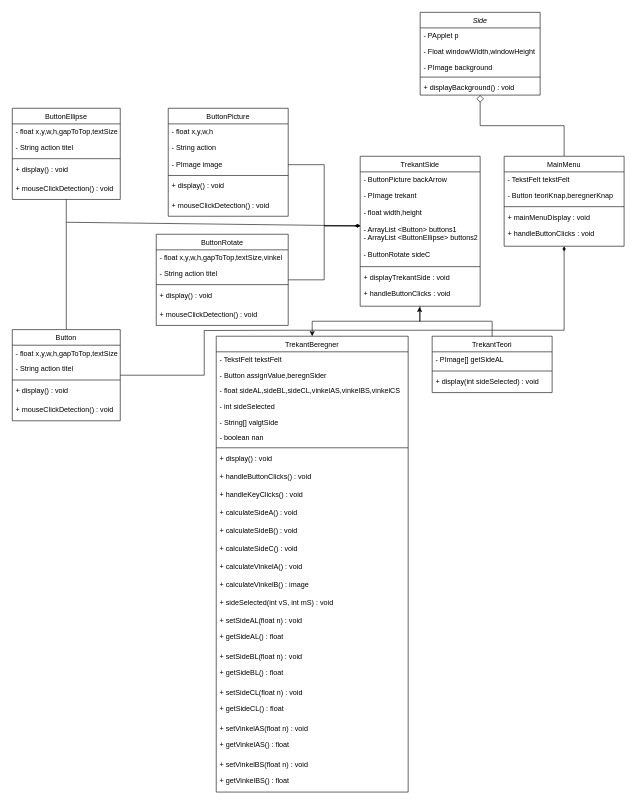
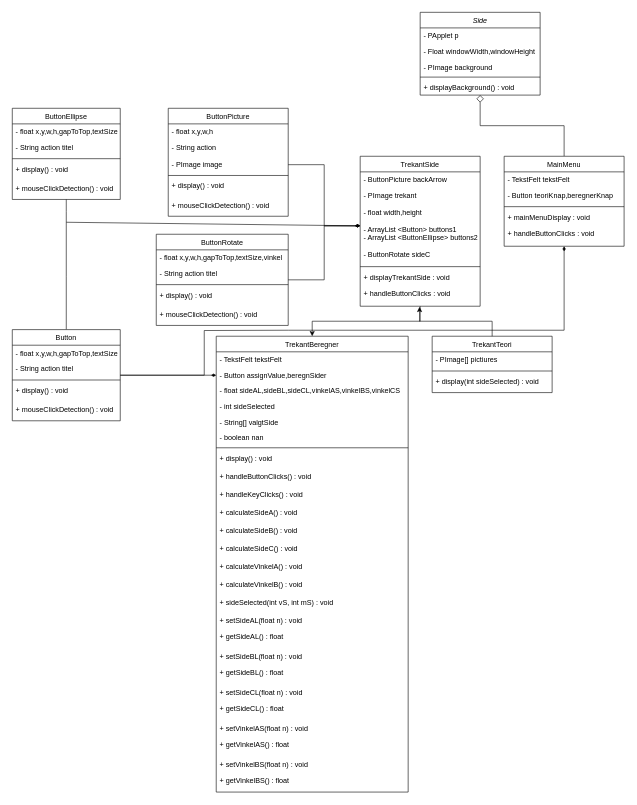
  <mxCell id="0" />
  <mxCell id="1" parent="0" />
  <mxCell id="2" value="Side" style="swimlane;fontStyle=2;align=center;verticalAlign=top;childLayout=stackLayout;horizontal=1;startSize=26;horizontalStack=0;resizeParent=1;resizeLast=0;collapsible=1;marginBottom=0;rounded=0;shadow=0;strokeWidth=1;" parent="1" vertex="1"><mxGeometry x="700" y="20" width="200" height="138" as="geometry"><mxRectangle x="230" y="140" width="160" height="26" as="alternateBounds" /></mxGeometry></mxCell>
  <mxCell id="3" value="- PApplet p" style="text;align=left;verticalAlign=top;spacingLeft=4;spacingRight=4;overflow=hidden;rotatable=0;points=[[0,0.5],[1,0.5]];portConstraint=eastwest;" vertex="1" parent="2"><mxGeometry y="26" width="200" height="26" as="geometry" /></mxCell>
  <mxCell id="4" value="- Float windowWidth,windowHeight" style="text;align=left;verticalAlign=top;spacingLeft=4;spacingRight=4;overflow=hidden;rotatable=0;points=[[0,0.5],[1,0.5]];portConstraint=eastwest;" parent="2" vertex="1"><mxGeometry y="52" width="200" height="26" as="geometry" /></mxCell>
  <mxCell id="5" value="- PImage background" style="text;align=left;verticalAlign=top;spacingLeft=4;spacingRight=4;overflow=hidden;rotatable=0;points=[[0,0.5],[1,0.5]];portConstraint=eastwest;rounded=0;shadow=0;html=0;" parent="2" vertex="1"><mxGeometry y="78" width="200" height="26" as="geometry" /></mxCell>
  <mxCell id="6" value="" style="line;html=1;strokeWidth=1;align=left;verticalAlign=middle;spacingTop=-1;spacingLeft=3;spacingRight=3;rotatable=0;labelPosition=right;points=[];portConstraint=eastwest;" parent="2" vertex="1"><mxGeometry y="104" width="200" height="8" as="geometry" /></mxCell>
  <mxCell id="7" value="+ displayBackground() : void" style="text;align=left;verticalAlign=top;spacingLeft=4;spacingRight=4;overflow=hidden;rotatable=0;points=[[0,0.5],[1,0.5]];portConstraint=eastwest;" parent="2" vertex="1"><mxGeometry y="112" width="200" height="26" as="geometry" /></mxCell>
  <mxCell id="8" value="" style="edgeStyle=orthogonalEdgeStyle;rounded=0;orthogonalLoop=1;jettySize=auto;html=1;" edge="1" parent="1" source="9" target="20"><mxGeometry relative="1" as="geometry" /></mxCell>
  <mxCell id="9" value="TrekantSide" style="swimlane;fontStyle=0;align=center;verticalAlign=top;childLayout=stackLayout;horizontal=1;startSize=26;horizontalStack=0;resizeParent=1;resizeLast=0;collapsible=1;marginBottom=0;rounded=0;shadow=0;strokeWidth=1;" parent="1" vertex="1"><mxGeometry x="600" y="260" width="200" height="250" as="geometry"><mxRectangle x="130" y="380" width="160" height="26" as="alternateBounds" /></mxGeometry></mxCell>
  <mxCell id="10" value="- ButtonPicture backArrow" style="text;align=left;verticalAlign=top;spacingLeft=4;spacingRight=4;overflow=hidden;rotatable=0;points=[[0,0.5],[1,0.5]];portConstraint=eastwest;" parent="9" vertex="1"><mxGeometry y="26" width="200" height="26" as="geometry" /></mxCell>
  <mxCell id="11" value="- PImage trekant&#10;&#10;- float width,height&#10;&#10;- ArrayList &lt;Button&gt; buttons1&#10;- ArrayList &lt;ButtonEllipse&gt; buttons2&#10;&#10;- ButtonRotate sideC" style="text;align=left;verticalAlign=top;spacingLeft=4;spacingRight=4;overflow=hidden;rotatable=0;points=[[0,0.5],[1,0.5]];portConstraint=eastwest;rounded=0;shadow=0;html=0;" parent="9" vertex="1"><mxGeometry y="52" width="200" height="128" as="geometry" /></mxCell>
  <mxCell id="12" value="" style="line;html=1;strokeWidth=1;align=left;verticalAlign=middle;spacingTop=-1;spacingLeft=3;spacingRight=3;rotatable=0;labelPosition=right;points=[];portConstraint=eastwest;" parent="9" vertex="1"><mxGeometry y="180" width="200" height="8" as="geometry" /></mxCell>
  <mxCell id="13" value="+ displayTrekantSide : void&#10;&#10;+ handleButtonClicks : void" style="text;align=left;verticalAlign=top;spacingLeft=4;spacingRight=4;overflow=hidden;rotatable=0;points=[[0,0.5],[1,0.5]];portConstraint=eastwest;" parent="9" vertex="1"><mxGeometry y="188" width="200" height="62" as="geometry" /></mxCell>
  <mxCell id="14" value="" style="endArrow=diamond;endSize=10;endFill=0;shadow=0;strokeWidth=1;rounded=0;curved=0;edgeStyle=elbowEdgeStyle;elbow=vertical;exitX=0.5;exitY=0;exitDx=0;exitDy=0;" parent="1" source="15" target="2" edge="1"><mxGeometry width="160" relative="1" as="geometry"><mxPoint x="920" y="260" as="sourcePoint" /><mxPoint x="790" y="171" as="targetPoint" /></mxGeometry></mxCell>
  <mxCell id="15" value="MainMenu" style="swimlane;fontStyle=0;align=center;verticalAlign=top;childLayout=stackLayout;horizontal=1;startSize=26;horizontalStack=0;resizeParent=1;resizeLast=0;collapsible=1;marginBottom=0;rounded=0;shadow=0;strokeWidth=1;" vertex="1" parent="1"><mxGeometry x="840" y="260" width="200" height="150" as="geometry"><mxRectangle x="130" y="380" width="160" height="26" as="alternateBounds" /></mxGeometry></mxCell>
  <mxCell id="16" value="- TekstFelt tekstFelt" style="text;align=left;verticalAlign=top;spacingLeft=4;spacingRight=4;overflow=hidden;rotatable=0;points=[[0,0.5],[1,0.5]];portConstraint=eastwest;" vertex="1" parent="15"><mxGeometry y="26" width="200" height="26" as="geometry" /></mxCell>
  <mxCell id="17" value="- Button teoriKnap,beregnerKnap" style="text;align=left;verticalAlign=top;spacingLeft=4;spacingRight=4;overflow=hidden;rotatable=0;points=[[0,0.5],[1,0.5]];portConstraint=eastwest;rounded=0;shadow=0;html=0;" vertex="1" parent="15"><mxGeometry y="52" width="200" height="28" as="geometry" /></mxCell>
  <mxCell id="18" value="" style="line;html=1;strokeWidth=1;align=left;verticalAlign=middle;spacingTop=-1;spacingLeft=3;spacingRight=3;rotatable=0;labelPosition=right;points=[];portConstraint=eastwest;" vertex="1" parent="15"><mxGeometry y="80" width="200" height="8" as="geometry" /></mxCell>
  <mxCell id="19" value="+ mainMenuDisplay : void&#10;&#10;+ handleButtonClicks : void" style="text;align=left;verticalAlign=top;spacingLeft=4;spacingRight=4;overflow=hidden;rotatable=0;points=[[0,0.5],[1,0.5]];portConstraint=eastwest;" vertex="1" parent="15"><mxGeometry y="88" width="200" height="62" as="geometry" /></mxCell>
  <mxCell id="20" value="TrekantBeregner" style="swimlane;fontStyle=0;align=center;verticalAlign=top;childLayout=stackLayout;horizontal=1;startSize=26;horizontalStack=0;resizeParent=1;resizeLast=0;collapsible=1;marginBottom=0;rounded=0;shadow=0;strokeWidth=1;" vertex="1" parent="1"><mxGeometry x="360" y="560" width="320" height="760" as="geometry"><mxRectangle x="130" y="380" width="160" height="26" as="alternateBounds" /></mxGeometry></mxCell>
  <mxCell id="21" value="- TekstFelt tekstFelt" style="text;align=left;verticalAlign=top;spacingLeft=4;spacingRight=4;overflow=hidden;rotatable=0;points=[[0,0.5],[1,0.5]];portConstraint=eastwest;" vertex="1" parent="20"><mxGeometry y="26" width="320" height="26" as="geometry" /></mxCell>
  <mxCell id="22" value="- Button assignValue,beregnSider" style="text;align=left;verticalAlign=top;spacingLeft=4;spacingRight=4;overflow=hidden;rotatable=0;points=[[0,0.5],[1,0.5]];portConstraint=eastwest;" vertex="1" parent="20"><mxGeometry y="52" width="320" height="26" as="geometry" /></mxCell>
  <mxCell id="23" value="- float sideAL,sideBL,sideCL,vinkelAS,vinkelBS,vinkelCS" style="text;align=left;verticalAlign=top;spacingLeft=4;spacingRight=4;overflow=hidden;rotatable=0;points=[[0,0.5],[1,0.5]];portConstraint=eastwest;" vertex="1" parent="20"><mxGeometry y="78" width="320" height="26" as="geometry" /></mxCell>
  <mxCell id="24" value="- int sideSelected" style="text;align=left;verticalAlign=top;spacingLeft=4;spacingRight=4;overflow=hidden;rotatable=0;points=[[0,0.5],[1,0.5]];portConstraint=eastwest;" vertex="1" parent="20"><mxGeometry y="104" width="320" height="26" as="geometry" /></mxCell>
  <mxCell id="25" value="- String[] valgtSide" style="text;align=left;verticalAlign=top;spacingLeft=4;spacingRight=4;overflow=hidden;rotatable=0;points=[[0,0.5],[1,0.5]];portConstraint=eastwest;" vertex="1" parent="20"><mxGeometry y="130" width="320" height="26" as="geometry" /></mxCell>
  <mxCell id="26" value="- boolean nan" style="text;align=left;verticalAlign=top;spacingLeft=4;spacingRight=4;overflow=hidden;rotatable=0;points=[[0,0.5],[1,0.5]];portConstraint=eastwest;" vertex="1" parent="20"><mxGeometry y="156" width="320" height="26" as="geometry" /></mxCell>
  <mxCell id="27" value="" style="line;html=1;strokeWidth=1;align=left;verticalAlign=middle;spacingTop=-1;spacingLeft=3;spacingRight=3;rotatable=0;labelPosition=right;points=[];portConstraint=eastwest;" vertex="1" parent="20"><mxGeometry y="182" width="320" height="8" as="geometry" /></mxCell>
  <mxCell id="28" value="+ display() : void" style="text;align=left;verticalAlign=top;spacingLeft=4;spacingRight=4;overflow=hidden;rotatable=0;points=[[0,0.5],[1,0.5]];portConstraint=eastwest;" vertex="1" parent="20"><mxGeometry y="190" width="320" height="30" as="geometry" /></mxCell>
  <mxCell id="29" value="+ handleButtonClicks() : void" style="text;align=left;verticalAlign=top;spacingLeft=4;spacingRight=4;overflow=hidden;rotatable=0;points=[[0,0.5],[1,0.5]];portConstraint=eastwest;" vertex="1" parent="20"><mxGeometry y="220" width="320" height="30" as="geometry" /></mxCell>
  <mxCell id="30" value="+ handleKeyClicks() : void" style="text;align=left;verticalAlign=top;spacingLeft=4;spacingRight=4;overflow=hidden;rotatable=0;points=[[0,0.5],[1,0.5]];portConstraint=eastwest;" vertex="1" parent="20"><mxGeometry y="250" width="320" height="30" as="geometry" /></mxCell>
  <mxCell id="31" value="+ calculateSideA() : void" style="text;align=left;verticalAlign=top;spacingLeft=4;spacingRight=4;overflow=hidden;rotatable=0;points=[[0,0.5],[1,0.5]];portConstraint=eastwest;" vertex="1" parent="20"><mxGeometry y="280" width="320" height="30" as="geometry" /></mxCell>
  <mxCell id="32" value="+ calculateSideB() : void" style="text;align=left;verticalAlign=top;spacingLeft=4;spacingRight=4;overflow=hidden;rotatable=0;points=[[0,0.5],[1,0.5]];portConstraint=eastwest;" vertex="1" parent="20"><mxGeometry y="310" width="320" height="30" as="geometry" /></mxCell>
  <mxCell id="33" value="+ calculateSideC() : void" style="text;align=left;verticalAlign=top;spacingLeft=4;spacingRight=4;overflow=hidden;rotatable=0;points=[[0,0.5],[1,0.5]];portConstraint=eastwest;" vertex="1" parent="20"><mxGeometry y="340" width="320" height="30" as="geometry" /></mxCell>
  <mxCell id="34" value="+ calculateVinkelA() : void" style="text;align=left;verticalAlign=top;spacingLeft=4;spacingRight=4;overflow=hidden;rotatable=0;points=[[0,0.5],[1,0.5]];portConstraint=eastwest;" vertex="1" parent="20"><mxGeometry y="370" width="320" height="30" as="geometry" /></mxCell>
- <mxCell id="35" value="+ calculateVinkelB() : image" style="text;align=left;verticalAlign=top;spacingLeft=4;spacingRight=4;overflow=hidden;rotatable=0;points=[[0,0.5],[1,0.5]];portConstraint=eastwest;" vertex="1" parent="20"><mxGeometry y="400" width="320" height="30" as="geometry" /></mxCell>
+ <mxCell id="35" value="+ calculateVinkelB() : void" style="text;align=left;verticalAlign=top;spacingLeft=4;spacingRight=4;overflow=hidden;rotatable=0;points=[[0,0.5],[1,0.5]];portConstraint=eastwest;" vertex="1" parent="20"><mxGeometry y="400" width="320" height="30" as="geometry" /></mxCell>
  <mxCell id="36" value="+ sideSelected(int vS, int mS) : void" style="text;align=left;verticalAlign=top;spacingLeft=4;spacingRight=4;overflow=hidden;rotatable=0;points=[[0,0.5],[1,0.5]];portConstraint=eastwest;" vertex="1" parent="20"><mxGeometry y="430" width="320" height="30" as="geometry" /></mxCell>
  <mxCell id="37" value="+ setSideAL(float n) : void&#10;&#10;+ getSideAL() : float" style="text;align=left;verticalAlign=top;spacingLeft=4;spacingRight=4;overflow=hidden;rotatable=0;points=[[0,0.5],[1,0.5]];portConstraint=eastwest;" vertex="1" parent="20"><mxGeometry y="460" width="320" height="60" as="geometry" /></mxCell>
  <mxCell id="38" value="+ setSideBL(float n) : void&#10;&#10;+ getSideBL() : float" style="text;align=left;verticalAlign=top;spacingLeft=4;spacingRight=4;overflow=hidden;rotatable=0;points=[[0,0.5],[1,0.5]];portConstraint=eastwest;" vertex="1" parent="20"><mxGeometry y="520" width="320" height="60" as="geometry" /></mxCell>
  <mxCell id="39" value="+ setSideCL(float n) : void&#10;&#10;+ getSideCL() : float" style="text;align=left;verticalAlign=top;spacingLeft=4;spacingRight=4;overflow=hidden;rotatable=0;points=[[0,0.5],[1,0.5]];portConstraint=eastwest;" vertex="1" parent="20"><mxGeometry y="580" width="320" height="60" as="geometry" /></mxCell>
  <mxCell id="40" value="+ setVinkelAS(float n) : void&#10;&#10;+ getVinkelAS() : float" style="text;align=left;verticalAlign=top;spacingLeft=4;spacingRight=4;overflow=hidden;rotatable=0;points=[[0,0.5],[1,0.5]];portConstraint=eastwest;" vertex="1" parent="20"><mxGeometry y="640" width="320" height="60" as="geometry" /></mxCell>
  <mxCell id="41" value="+ setVinkelBS(float n) : void&#10;&#10;+ getVinkelBS() : float" style="text;align=left;verticalAlign=top;spacingLeft=4;spacingRight=4;overflow=hidden;rotatable=0;points=[[0,0.5],[1,0.5]];portConstraint=eastwest;" vertex="1" parent="20"><mxGeometry y="700" width="320" height="60" as="geometry" /></mxCell>
  <mxCell id="42" value="TrekantTeori" style="swimlane;fontStyle=0;align=center;verticalAlign=top;childLayout=stackLayout;horizontal=1;startSize=26;horizontalStack=0;resizeParent=1;resizeLast=0;collapsible=1;marginBottom=0;rounded=0;shadow=0;strokeWidth=1;" vertex="1" parent="1"><mxGeometry x="720" y="560" width="200" height="94" as="geometry"><mxRectangle x="130" y="380" width="160" height="26" as="alternateBounds" /></mxGeometry></mxCell>
- <mxCell id="43" value="- PImage[] getSideAL" style="text;align=left;verticalAlign=top;spacingLeft=4;spacingRight=4;overflow=hidden;rotatable=0;points=[[0,0.5],[1,0.5]];portConstraint=eastwest;rounded=0;shadow=0;html=0;" vertex="1" parent="42"><mxGeometry y="26" width="200" height="28" as="geometry" /></mxCell>
+ <mxCell id="43" value="- PImage[] pictiures" style="text;align=left;verticalAlign=top;spacingLeft=4;spacingRight=4;overflow=hidden;rotatable=0;points=[[0,0.5],[1,0.5]];portConstraint=eastwest;rounded=0;shadow=0;html=0;" vertex="1" parent="42"><mxGeometry y="26" width="200" height="28" as="geometry" /></mxCell>
  <mxCell id="44" value="" style="line;html=1;strokeWidth=1;align=left;verticalAlign=middle;spacingTop=-1;spacingLeft=3;spacingRight=3;rotatable=0;labelPosition=right;points=[];portConstraint=eastwest;" vertex="1" parent="42"><mxGeometry y="54" width="200" height="8" as="geometry" /></mxCell>
  <mxCell id="45" value="+ display(int sideSelected) : void" style="text;align=left;verticalAlign=top;spacingLeft=4;spacingRight=4;overflow=hidden;rotatable=0;points=[[0,0.5],[1,0.5]];portConstraint=eastwest;" vertex="1" parent="42"><mxGeometry y="62" width="200" height="32" as="geometry" /></mxCell>
  <mxCell id="46" style="edgeStyle=orthogonalEdgeStyle;rounded=0;orthogonalLoop=1;jettySize=auto;html=1;entryX=0.495;entryY=1.016;entryDx=0;entryDy=0;entryPerimeter=0;" edge="1" parent="1" source="42" target="13"><mxGeometry relative="1" as="geometry" /></mxCell>
  <mxCell id="47" value="ButtonPicture" style="swimlane;fontStyle=0;align=center;verticalAlign=top;childLayout=stackLayout;horizontal=1;startSize=26;horizontalStack=0;resizeParent=1;resizeLast=0;collapsible=1;marginBottom=0;rounded=0;shadow=0;strokeWidth=1;" vertex="1" parent="1"><mxGeometry x="280" y="180" width="200" height="180" as="geometry"><mxRectangle x="130" y="380" width="160" height="26" as="alternateBounds" /></mxGeometry></mxCell>
  <mxCell id="48" value="- float x,y,w,h" style="text;align=left;verticalAlign=top;spacingLeft=4;spacingRight=4;overflow=hidden;rotatable=0;points=[[0,0.5],[1,0.5]];portConstraint=eastwest;" vertex="1" parent="47"><mxGeometry y="26" width="200" height="26" as="geometry" /></mxCell>
  <mxCell id="49" value="- String action" style="text;align=left;verticalAlign=top;spacingLeft=4;spacingRight=4;overflow=hidden;rotatable=0;points=[[0,0.5],[1,0.5]];portConstraint=eastwest;rounded=0;shadow=0;html=0;" vertex="1" parent="47"><mxGeometry y="52" width="200" height="28" as="geometry" /></mxCell>
  <mxCell id="50" value="- PImage image" style="text;align=left;verticalAlign=top;spacingLeft=4;spacingRight=4;overflow=hidden;rotatable=0;points=[[0,0.5],[1,0.5]];portConstraint=eastwest;rounded=0;shadow=0;html=0;" vertex="1" parent="47"><mxGeometry y="80" width="200" height="28" as="geometry" /></mxCell>
  <mxCell id="51" value="" style="line;html=1;strokeWidth=1;align=left;verticalAlign=middle;spacingTop=-1;spacingLeft=3;spacingRight=3;rotatable=0;labelPosition=right;points=[];portConstraint=eastwest;" vertex="1" parent="47"><mxGeometry y="108" width="200" height="8" as="geometry" /></mxCell>
  <mxCell id="52" value="+ display() : void" style="text;align=left;verticalAlign=top;spacingLeft=4;spacingRight=4;overflow=hidden;rotatable=0;points=[[0,0.5],[1,0.5]];portConstraint=eastwest;" vertex="1" parent="47"><mxGeometry y="116" width="200" height="32" as="geometry" /></mxCell>
  <mxCell id="53" value="+ mouseClickDetection() : void" style="text;align=left;verticalAlign=top;spacingLeft=4;spacingRight=4;overflow=hidden;rotatable=0;points=[[0,0.5],[1,0.5]];portConstraint=eastwest;" vertex="1" parent="47"><mxGeometry y="148" width="200" height="32" as="geometry" /></mxCell>
  <mxCell id="54" style="edgeStyle=orthogonalEdgeStyle;rounded=0;orthogonalLoop=1;jettySize=auto;html=1;exitX=1;exitY=0.5;exitDx=0;exitDy=0;entryX=0;entryY=0.5;entryDx=0;entryDy=0;endArrow=diamondThin;endFill=1;" edge="1" parent="1" source="50" target="11"><mxGeometry relative="1" as="geometry" /></mxCell>
  <mxCell id="55" style="edgeStyle=orthogonalEdgeStyle;rounded=0;orthogonalLoop=1;jettySize=auto;html=1;entryX=0;entryY=0.5;entryDx=0;entryDy=0;endArrow=diamondThin;endFill=1;" edge="1" parent="1" source="56" target="11"><mxGeometry relative="1" as="geometry" /></mxCell>
  <mxCell id="56" value="ButtonRotate" style="swimlane;fontStyle=0;align=center;verticalAlign=top;childLayout=stackLayout;horizontal=1;startSize=26;horizontalStack=0;resizeParent=1;resizeLast=0;collapsible=1;marginBottom=0;rounded=0;shadow=0;strokeWidth=1;" vertex="1" parent="1"><mxGeometry x="260" y="390" width="220" height="152" as="geometry"><mxRectangle x="130" y="380" width="160" height="26" as="alternateBounds" /></mxGeometry></mxCell>
  <mxCell id="57" value="- float x,y,w,h,gapToTop,textSize,vinkel" style="text;align=left;verticalAlign=top;spacingLeft=4;spacingRight=4;overflow=hidden;rotatable=0;points=[[0,0.5],[1,0.5]];portConstraint=eastwest;" vertex="1" parent="56"><mxGeometry y="26" width="220" height="26" as="geometry" /></mxCell>
  <mxCell id="58" value="- String action titel" style="text;align=left;verticalAlign=top;spacingLeft=4;spacingRight=4;overflow=hidden;rotatable=0;points=[[0,0.5],[1,0.5]];portConstraint=eastwest;rounded=0;shadow=0;html=0;" vertex="1" parent="56"><mxGeometry y="52" width="220" height="28" as="geometry" /></mxCell>
  <mxCell id="59" value="" style="line;html=1;strokeWidth=1;align=left;verticalAlign=middle;spacingTop=-1;spacingLeft=3;spacingRight=3;rotatable=0;labelPosition=right;points=[];portConstraint=eastwest;" vertex="1" parent="56"><mxGeometry y="80" width="220" height="8" as="geometry" /></mxCell>
  <mxCell id="60" value="+ display() : void" style="text;align=left;verticalAlign=top;spacingLeft=4;spacingRight=4;overflow=hidden;rotatable=0;points=[[0,0.5],[1,0.5]];portConstraint=eastwest;" vertex="1" parent="56"><mxGeometry y="88" width="220" height="32" as="geometry" /></mxCell>
  <mxCell id="61" value="+ mouseClickDetection() : void" style="text;align=left;verticalAlign=top;spacingLeft=4;spacingRight=4;overflow=hidden;rotatable=0;points=[[0,0.5],[1,0.5]];portConstraint=eastwest;" vertex="1" parent="56"><mxGeometry y="120" width="220" height="32" as="geometry" /></mxCell>
+ <mxCell id="62" style="edgeStyle=orthogonalEdgeStyle;rounded=0;orthogonalLoop=1;jettySize=auto;html=1;entryX=0;entryY=0.5;entryDx=0;entryDy=0;endArrow=diamondThin;endFill=1;" edge="1" parent="1" source="65" target="22"><mxGeometry relative="1" as="geometry" /></mxCell>
  <mxCell id="63" style="edgeStyle=orthogonalEdgeStyle;rounded=0;orthogonalLoop=1;jettySize=auto;html=1;endArrow=none;endFill=0;" edge="1" parent="1" source="65"><mxGeometry relative="1" as="geometry"><mxPoint x="110" y="370" as="targetPoint" /></mxGeometry></mxCell>
  <mxCell id="64" style="edgeStyle=orthogonalEdgeStyle;rounded=0;orthogonalLoop=1;jettySize=auto;html=1;endArrow=none;endFill=0;" edge="1" parent="1" source="65"><mxGeometry relative="1" as="geometry"><mxPoint y="550" as="targetPoint" x="480" /></mxGeometry></mxCell>
  <mxCell id="65" value="Button" style="swimlane;fontStyle=0;align=center;verticalAlign=top;childLayout=stackLayout;horizontal=1;startSize=26;horizontalStack=0;resizeParent=1;resizeLast=0;collapsible=1;marginBottom=0;rounded=0;shadow=0;strokeWidth=1;" vertex="1" parent="1"><mxGeometry x="20" y="549" width="180" height="152" as="geometry"><mxRectangle x="130" y="380" width="160" height="26" as="alternateBounds" /></mxGeometry></mxCell>
  <mxCell id="66" value="- float x,y,w,h,gapToTop,textSize" style="text;align=left;verticalAlign=top;spacingLeft=4;spacingRight=4;overflow=hidden;rotatable=0;points=[[0,0.5],[1,0.5]];portConstraint=eastwest;" vertex="1" parent="65"><mxGeometry y="26" width="180" height="26" as="geometry" /></mxCell>
  <mxCell id="67" value="- String action titel" style="text;align=left;verticalAlign=top;spacingLeft=4;spacingRight=4;overflow=hidden;rotatable=0;points=[[0,0.5],[1,0.5]];portConstraint=eastwest;rounded=0;shadow=0;html=0;" vertex="1" parent="65"><mxGeometry y="52" width="180" height="28" as="geometry" /></mxCell>
  <mxCell id="68" value="" style="line;html=1;strokeWidth=1;align=left;verticalAlign=middle;spacingTop=-1;spacingLeft=3;spacingRight=3;rotatable=0;labelPosition=right;points=[];portConstraint=eastwest;" vertex="1" parent="65"><mxGeometry y="80" width="180" height="8" as="geometry" /></mxCell>
  <mxCell id="69" value="+ display() : void" style="text;align=left;verticalAlign=top;spacingLeft=4;spacingRight=4;overflow=hidden;rotatable=0;points=[[0,0.5],[1,0.5]];portConstraint=eastwest;" vertex="1" parent="65"><mxGeometry y="88" width="180" height="32" as="geometry" /></mxCell>
  <mxCell id="70" value="+ mouseClickDetection() : void" style="text;align=left;verticalAlign=top;spacingLeft=4;spacingRight=4;overflow=hidden;rotatable=0;points=[[0,0.5],[1,0.5]];portConstraint=eastwest;" vertex="1" parent="65"><mxGeometry y="120" width="180" height="32" as="geometry" /></mxCell>
  <mxCell id="71" value="" style="endArrow=diamondThin;html=1;rounded=0;entryX=0;entryY=0.5;entryDx=0;entryDy=0;endFill=1;" edge="1" parent="1" target="11"><mxGeometry width="50" height="50" relative="1" as="geometry"><mxPoint x="110" y="370" as="sourcePoint" /><mxPoint x="160" y="300" as="targetPoint" /></mxGeometry></mxCell>
  <mxCell id="72" value="" style="endArrow=none;html=1;rounded=0;endFill=0;" edge="1" parent="1"><mxGeometry width="50" height="50" relative="1" as="geometry"><mxPoint y="550" as="sourcePoint" x="480" /><mxPoint x="940" y="550" as="targetPoint" /></mxGeometry></mxCell>
  <mxCell id="73" value="" style="endArrow=diamondThin;html=1;rounded=0;endFill=1;" edge="1" parent="1" target="19"><mxGeometry width="50" height="50" relative="1" as="geometry"><mxPoint x="940" y="550" as="sourcePoint" /><mxPoint x="640" y="470" as="targetPoint" /></mxGeometry></mxCell>
  <mxCell id="74" style="edgeStyle=orthogonalEdgeStyle;rounded=0;orthogonalLoop=1;jettySize=auto;html=1;endArrow=none;endFill=0;" edge="1" parent="1" source="75"><mxGeometry relative="1" as="geometry"><mxPoint x="110" y="370" as="targetPoint" /></mxGeometry></mxCell>
  <mxCell id="75" value="ButtonEllipse" style="swimlane;fontStyle=0;align=center;verticalAlign=top;childLayout=stackLayout;horizontal=1;startSize=26;horizontalStack=0;resizeParent=1;resizeLast=0;collapsible=1;marginBottom=0;rounded=0;shadow=0;strokeWidth=1;" vertex="1" parent="1"><mxGeometry x="20" y="180" width="180" height="152" as="geometry"><mxRectangle x="130" y="380" width="160" height="26" as="alternateBounds" /></mxGeometry></mxCell>
  <mxCell id="76" value="- float x,y,w,h,gapToTop,textSize" style="text;align=left;verticalAlign=top;spacingLeft=4;spacingRight=4;overflow=hidden;rotatable=0;points=[[0,0.5],[1,0.5]];portConstraint=eastwest;" vertex="1" parent="75"><mxGeometry y="26" width="180" height="26" as="geometry" /></mxCell>
  <mxCell id="77" value="- String action titel" style="text;align=left;verticalAlign=top;spacingLeft=4;spacingRight=4;overflow=hidden;rotatable=0;points=[[0,0.5],[1,0.5]];portConstraint=eastwest;rounded=0;shadow=0;html=0;" vertex="1" parent="75"><mxGeometry y="52" width="180" height="28" as="geometry" /></mxCell>
  <mxCell id="78" value="" style="line;html=1;strokeWidth=1;align=left;verticalAlign=middle;spacingTop=-1;spacingLeft=3;spacingRight=3;rotatable=0;labelPosition=right;points=[];portConstraint=eastwest;" vertex="1" parent="75"><mxGeometry y="80" width="180" height="8" as="geometry" /></mxCell>
  <mxCell id="79" value="+ display() : void" style="text;align=left;verticalAlign=top;spacingLeft=4;spacingRight=4;overflow=hidden;rotatable=0;points=[[0,0.5],[1,0.5]];portConstraint=eastwest;" vertex="1" parent="75"><mxGeometry y="88" width="180" height="32" as="geometry" /></mxCell>
  <mxCell id="80" value="+ mouseClickDetection() : void" style="text;align=left;verticalAlign=top;spacingLeft=4;spacingRight=4;overflow=hidden;rotatable=0;points=[[0,0.5],[1,0.5]];portConstraint=eastwest;" vertex="1" parent="75"><mxGeometry y="120" width="180" height="30" as="geometry" /></mxCell>
